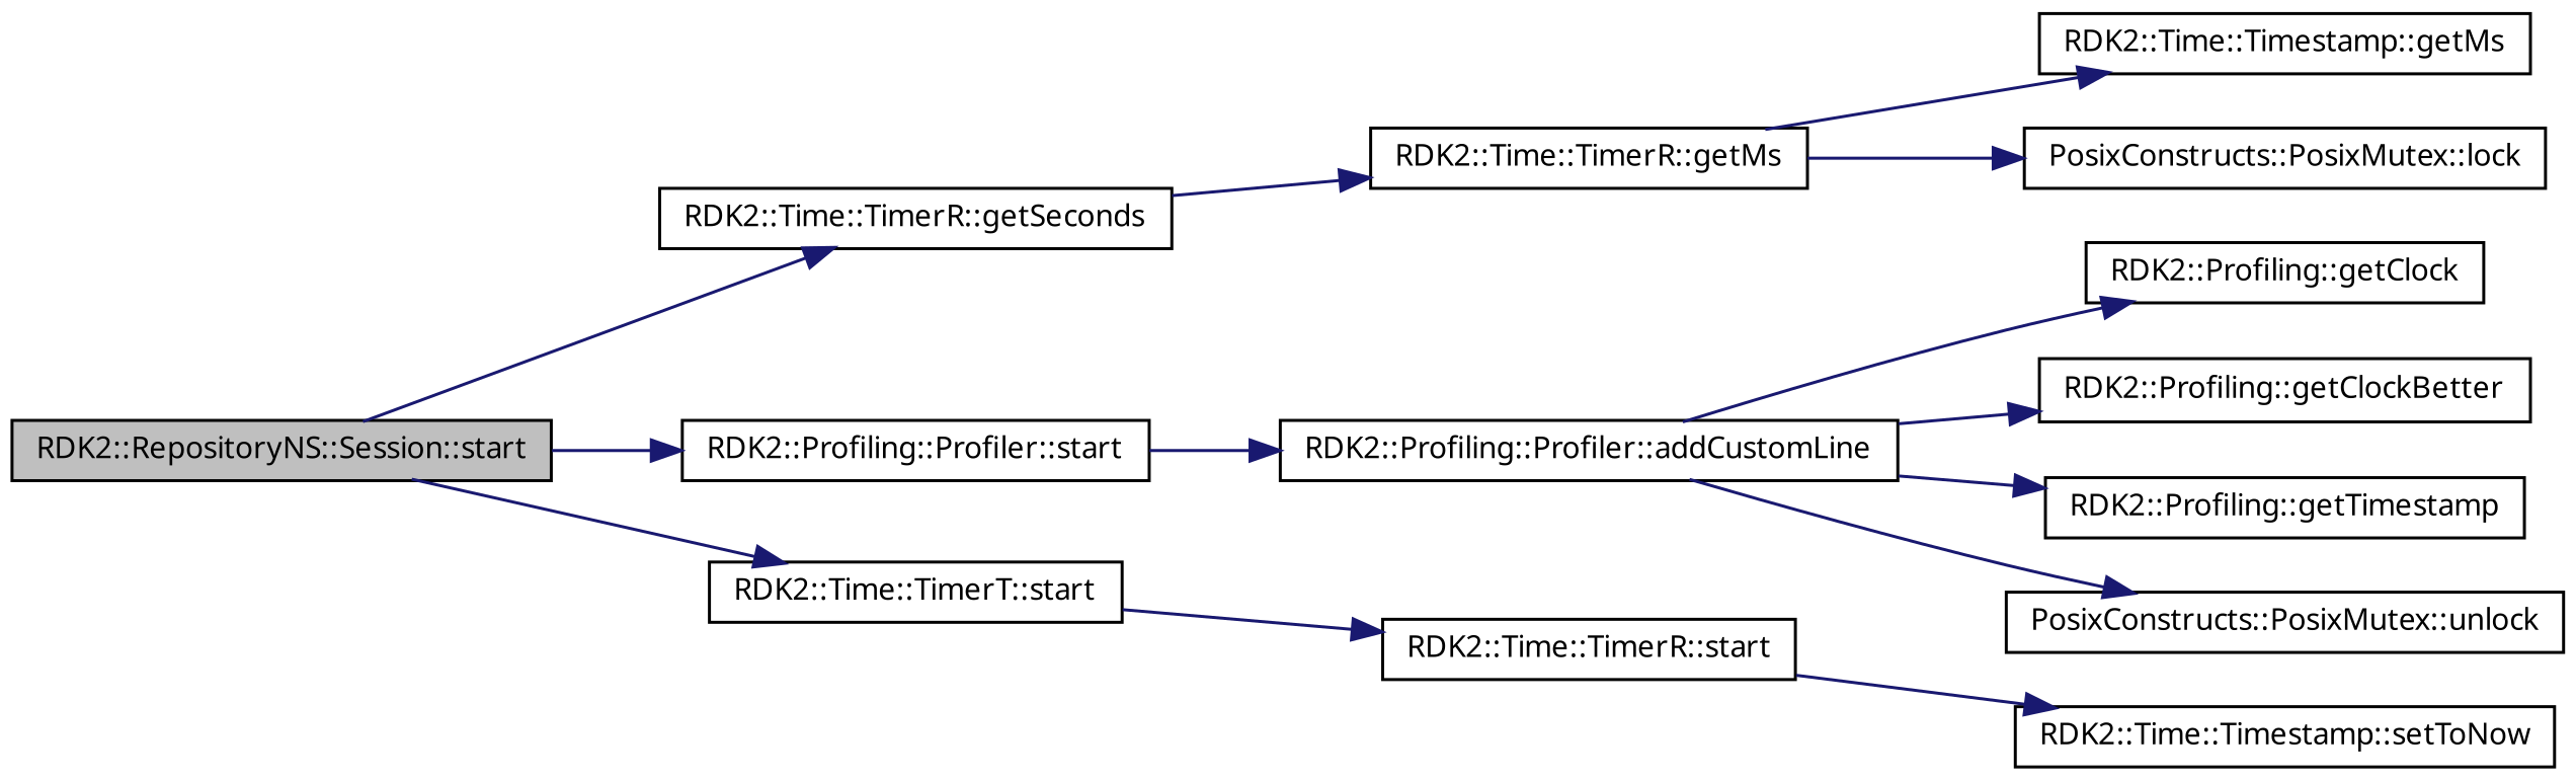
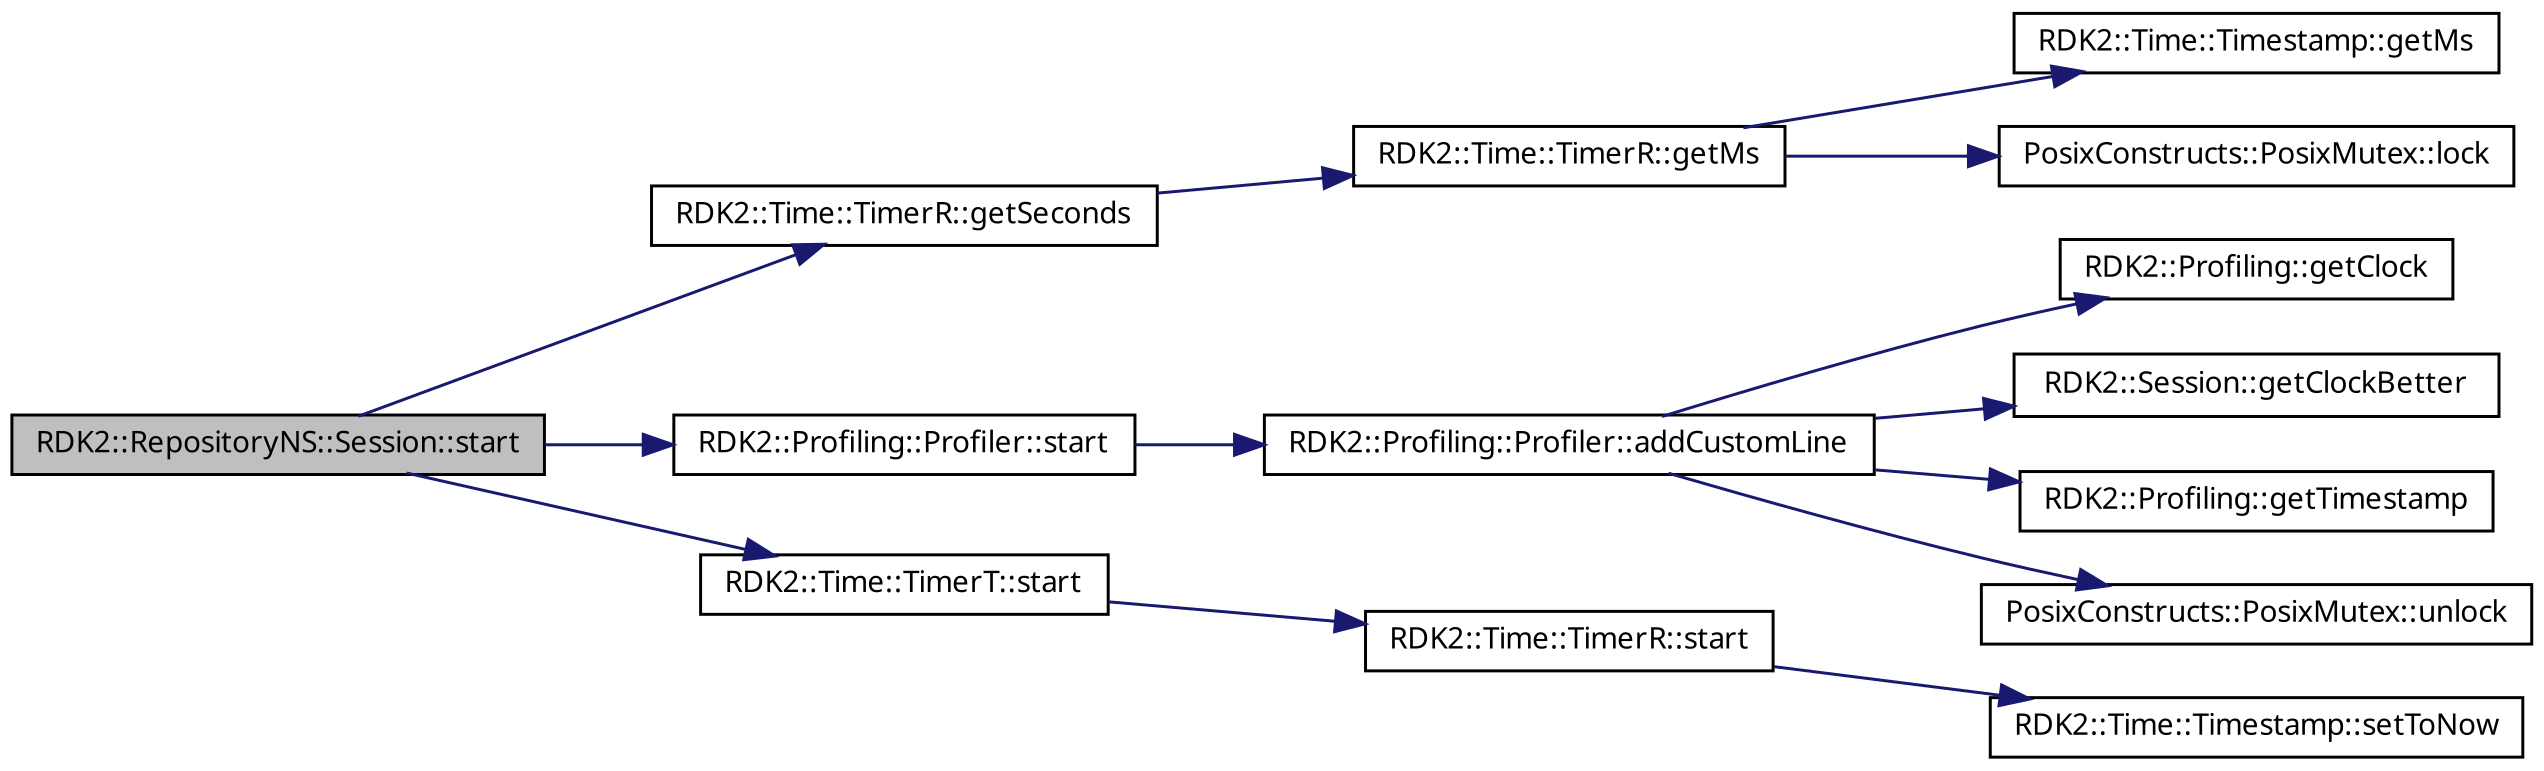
  digraph {
    rankdir=LR
    node [color=black fillcolor=white fontname="FreeSans.ttf" fontsize=10 shape=record style=filled]
    edge [color=midnightblue fontname="FreeSans.ttf" fontsize=10 labelfontname="FreeSans.ttf" labelfontsize=10 style=solid]
    n1 [fillcolor=grey75 fontcolor=black height=0.2 label="RDK2::RepositoryNS::Session::start" width=0.4]
    n2 [height=0.2 label="RDK2::Time::TimerR::getSeconds" width=0.4]
    n3 [height=0.2 label="RDK2::Profiling::Profiler::start" width=0.4]
    n4 [height=0.2 label="RDK2::Time::TimerT::start" width=0.4]
    n5 [height=0.2 label="RDK2::Time::TimerR::getMs" width=0.4]
    n6 [height=0.2 label="RDK2::Profiling::Profiler::addCustomLine" width=0.4]
    n7 [height=0.2 label="RDK2::Time::TimerR::start" width=0.4]
    n8 [height=0.2 label="RDK2::Time::Timestamp::setToNow" width=0.4]
    n9 [height=0.2 label="RDK2::Time::Timestamp::getMs" width=0.4]
    n10 [height=0.2 label="PosixConstructs::PosixMutex::lock" width=0.4]
    n11 [height=0.2 label="RDK2::Profiling::getClock" width=0.4]
-   n12 [height=0.2 label="RDK2::Profiling::getClockBetter" width=0.4]
+   n12 [height=0.2 label="RDK2::Session::getClockBetter" width=0.4]
    n13 [height=0.2 label="RDK2::Profiling::getTimestamp" width=0.4]
    n14 [height=0.2 label="PosixConstructs::PosixMutex::unlock" width=0.4]
    n1 -> n2
    n1 -> n3
    n1 -> n4
    n2 -> n5
    n3 -> n6
    n4 -> n7
    n5 -> n9
    n5 -> n10
    n6 -> n11
    n6 -> n12
    n6 -> n13
    n6 -> n14
    n7 -> n8
  }
